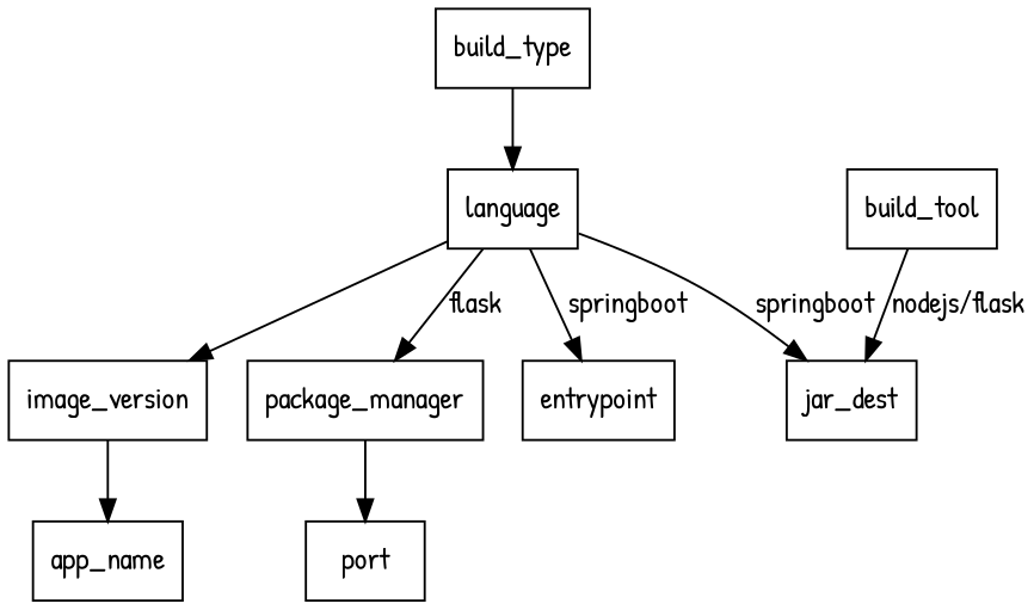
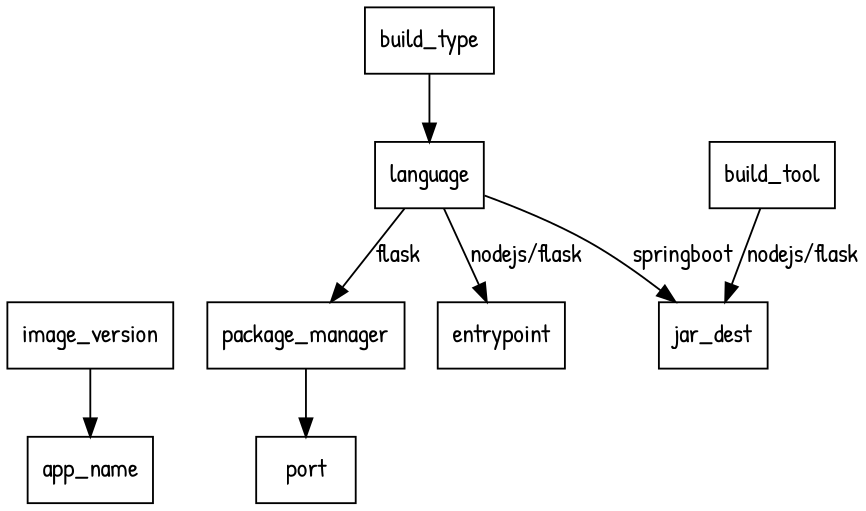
  digraph {
    fontname="Patrick Hand"
    rankdir=TB
    node [fontname="Patrick Hand" shape=box]
    edge [fontname="Patrick Hand"]
    build_type
    language
    image_version
    package_manager
    entrypoint
    jar_dest
    app_name
    port
    build_tool
    build_type -> language
-   language -> image_version
    language -> package_manager [label=flask]
-   language -> entrypoint [label=springboot]
+   language -> entrypoint [label="nodejs/flask"]
    language -> jar_dest [label=springboot]
    image_version -> app_name
    package_manager -> port
    build_tool -> jar_dest [label="nodejs/flask"]
  }
